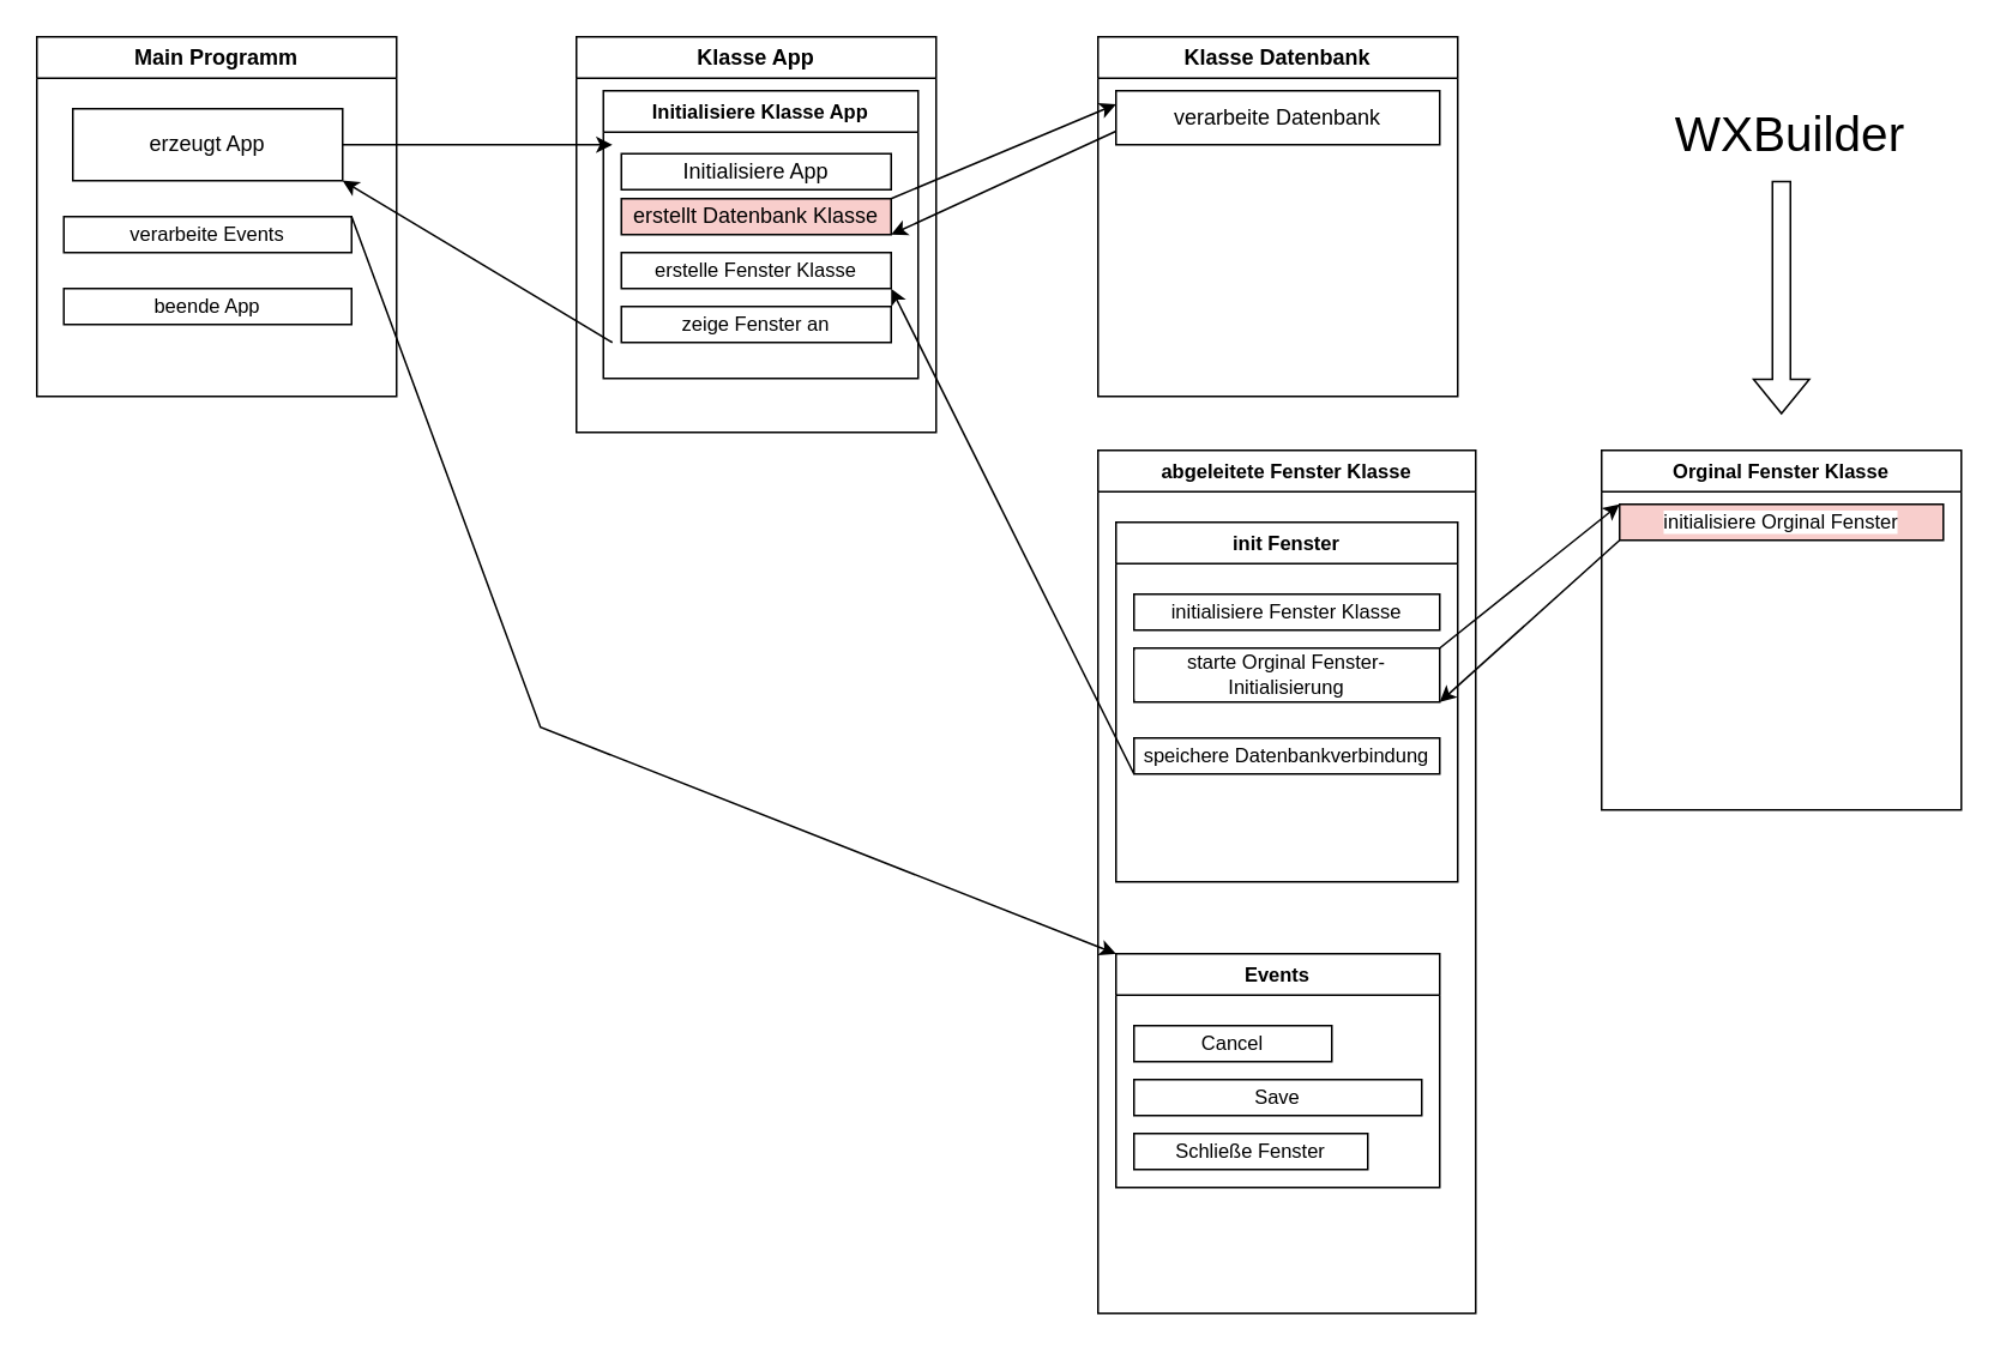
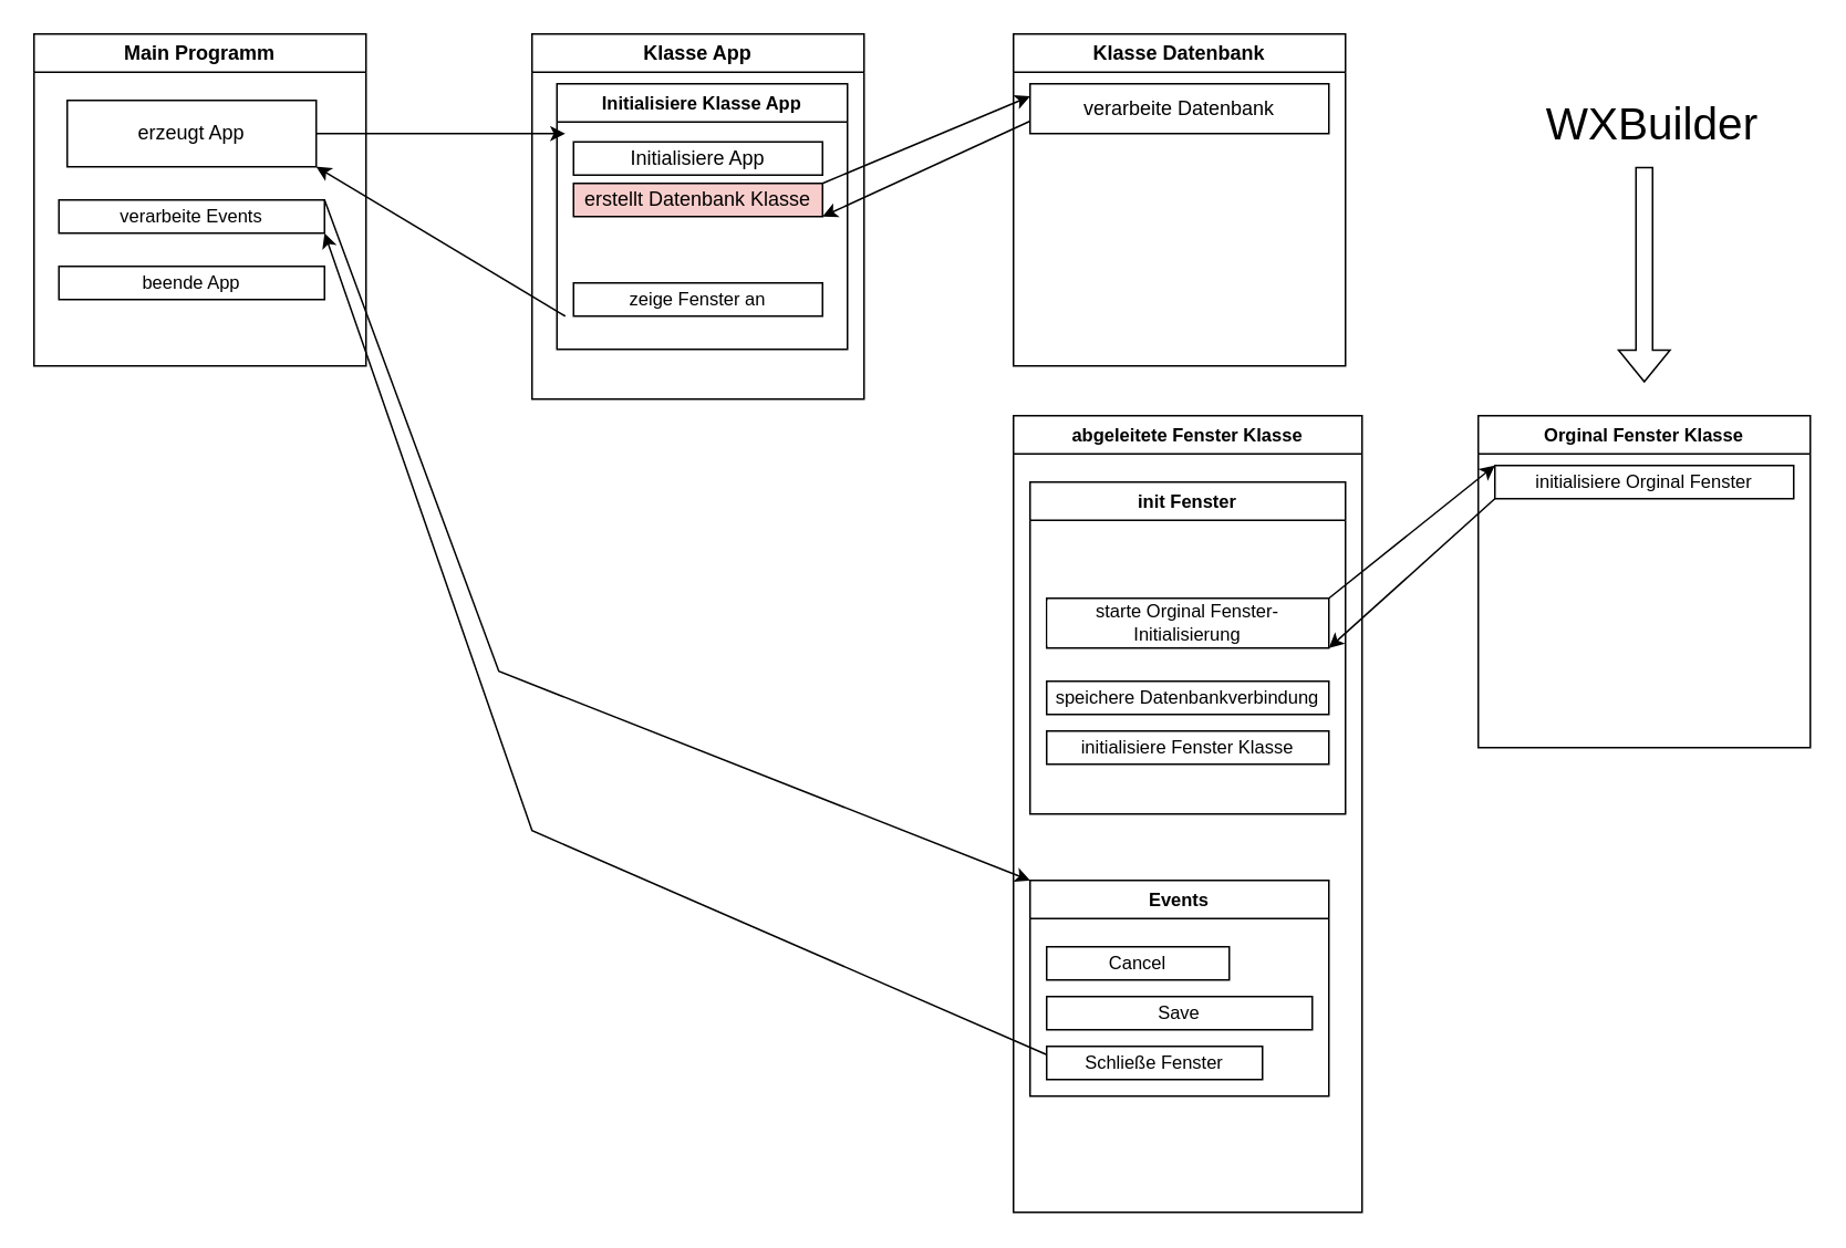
  <mxCell id="0" />
  <mxCell id="1" parent="0" />
  <mxCell id="2" value="Main Programm" style="swimlane;whiteSpace=wrap;html=1;" vertex="1" parent="1"><mxGeometry x="20" y="20" width="200" height="200" as="geometry" /></mxCell>
  <mxCell id="3" value="erzeugt App" style="whiteSpace=wrap;html=1;" vertex="1" parent="2"><mxGeometry x="20" y="40" width="150" height="40" as="geometry" /></mxCell>
  <mxCell id="4" value="verarbeite Events" style="rounded=0;whiteSpace=wrap;html=1;fontFamily=Helvetica;fontSize=11;fontColor=default;labelBackgroundColor=default;" vertex="1" parent="2"><mxGeometry x="15" y="100" width="160" height="20" as="geometry" /></mxCell>
  <mxCell id="5" value="beende App" style="rounded=0;whiteSpace=wrap;html=1;fontFamily=Helvetica;fontSize=11;fontColor=default;labelBackgroundColor=default;" vertex="1" parent="2"><mxGeometry x="15" y="140" width="160" height="20" as="geometry" /></mxCell>
  <mxCell id="6" value="Klasse App" style="swimlane;whiteSpace=wrap;html=1;" vertex="1" parent="1"><mxGeometry x="320" y="20" width="200" height="220" as="geometry" /></mxCell>
  <mxCell id="7" value="Initialisiere Klasse App" style="swimlane;whiteSpace=wrap;html=1;fontFamily=Helvetica;fontSize=11;fontColor=default;labelBackgroundColor=default;" vertex="1" parent="6"><mxGeometry x="15" y="30" width="175" height="160" as="geometry" /></mxCell>
  <mxCell id="8" value="Initialisiere App" style="rounded=0;whiteSpace=wrap;html=1;" vertex="1" parent="7"><mxGeometry x="10" y="35" width="150" height="20" as="geometry" /></mxCell>
  <mxCell id="9" value="erstellt Datenbank Klasse" style="rounded=0;whiteSpace=wrap;html=1;fillColor=#f8cecc;" vertex="1" parent="7"><mxGeometry x="10" y="60" width="150" height="20" as="geometry" /></mxCell>
- <mxCell id="10" value="erstelle Fenster Klasse" style="rounded=0;whiteSpace=wrap;html=1;fontFamily=Helvetica;fontSize=11;fontColor=default;labelBackgroundColor=default;" vertex="1" parent="7"><mxGeometry x="10" y="90" width="150" height="20" as="geometry" /></mxCell>
  <mxCell id="11" value="zeige Fenster an" style="rounded=0;whiteSpace=wrap;html=1;fontFamily=Helvetica;fontSize=11;fontColor=default;labelBackgroundColor=default;" vertex="1" parent="7"><mxGeometry x="10" y="120" width="150" height="20" as="geometry" /></mxCell>
  <mxCell id="12" style="edgeStyle=orthogonalEdgeStyle;rounded=0;orthogonalLoop=1;jettySize=auto;html=1;" edge="1" parent="1" source="3"><mxGeometry relative="1" as="geometry"><mxPoint x="340" y="80" as="targetPoint" /></mxGeometry></mxCell>
  <mxCell id="13" value="Klasse Datenbank" style="swimlane;whiteSpace=wrap;html=1;" vertex="1" parent="1"><mxGeometry x="610" y="20" width="200" height="200" as="geometry" /></mxCell>
  <mxCell id="14" value="verarbeite Datenbank" style="rounded=0;whiteSpace=wrap;html=1;" vertex="1" parent="13"><mxGeometry x="10" y="30" width="180" height="30" as="geometry" /></mxCell>
  <mxCell id="15" style="rounded=0;orthogonalLoop=1;jettySize=auto;html=1;entryX=0;entryY=0.25;entryDx=0;entryDy=0;exitX=1;exitY=0;exitDx=0;exitDy=0;" edge="1" parent="1" source="9" target="14"><mxGeometry relative="1" as="geometry" /></mxCell>
  <mxCell id="16" style="rounded=0;orthogonalLoop=1;jettySize=auto;html=1;exitX=0;exitY=0.75;exitDx=0;exitDy=0;entryX=1;entryY=1;entryDx=0;entryDy=0;" edge="1" parent="1" source="14" target="9"><mxGeometry relative="1" as="geometry" /></mxCell>
  <mxCell id="17" value="abgeleitete Fenster Klasse" style="swimlane;whiteSpace=wrap;html=1;fontFamily=Helvetica;fontSize=11;fontColor=default;labelBackgroundColor=default;" vertex="1" parent="1"><mxGeometry x="610" y="250" width="210" height="480" as="geometry" /></mxCell>
  <mxCell id="18" value="Events" style="swimlane;whiteSpace=wrap;html=1;fontFamily=Helvetica;fontSize=11;fontColor=default;labelBackgroundColor=default;" vertex="1" parent="17"><mxGeometry x="10" y="280" width="180" height="130" as="geometry" /></mxCell>
  <mxCell id="19" value="Cancel" style="rounded=0;whiteSpace=wrap;html=1;fontFamily=Helvetica;fontSize=11;fontColor=default;labelBackgroundColor=default;" vertex="1" parent="18"><mxGeometry x="10" y="40" width="110" height="20" as="geometry" /></mxCell>
  <mxCell id="20" value="Schließe Fenster" style="rounded=0;whiteSpace=wrap;html=1;fontFamily=Helvetica;fontSize=11;fontColor=default;labelBackgroundColor=default;" vertex="1" parent="18"><mxGeometry x="10" y="100" width="130" height="20" as="geometry" /></mxCell>
  <mxCell id="21" value="Save" style="rounded=0;whiteSpace=wrap;html=1;fontFamily=Helvetica;fontSize=11;fontColor=default;labelBackgroundColor=default;" vertex="1" parent="18"><mxGeometry x="10" y="70" width="160" height="20" as="geometry" /></mxCell>
  <mxCell id="22" style="edgeStyle=none;rounded=0;orthogonalLoop=1;jettySize=auto;html=1;exitX=0.5;exitY=1;exitDx=0;exitDy=0;strokeColor=default;align=center;verticalAlign=middle;fontFamily=Helvetica;fontSize=11;fontColor=default;labelBackgroundColor=default;endArrow=classic;" edge="1" parent="18" source="20" target="20"><mxGeometry relative="1" as="geometry" /></mxCell>
  <mxCell id="23" value="init Fenster" style="swimlane;whiteSpace=wrap;html=1;fontFamily=Helvetica;fontSize=11;fontColor=default;labelBackgroundColor=default;startSize=23;" vertex="1" parent="17"><mxGeometry x="10" y="40" width="190" height="200" as="geometry" /></mxCell>
- <mxCell id="24" value="initialisiere Fenster Klasse" style="rounded=0;whiteSpace=wrap;html=1;fontFamily=Helvetica;fontSize=11;fontColor=default;labelBackgroundColor=default;" vertex="1" parent="23"><mxGeometry x="10" y="40" width="170" height="20" as="geometry" /></mxCell>
+ <mxCell id="24" value="initialisiere Fenster Klasse" style="rounded=0;whiteSpace=wrap;html=1;fontFamily=Helvetica;fontSize=11;fontColor=default;labelBackgroundColor=default;" vertex="1" parent="23"><mxGeometry x="10" y="150" width="170" height="20" as="geometry" /></mxCell>
  <mxCell id="25" style="edgeStyle=none;rounded=0;orthogonalLoop=1;jettySize=auto;html=1;entryX=0;entryY=0.5;entryDx=0;entryDy=0;strokeColor=default;align=center;verticalAlign=middle;fontFamily=Helvetica;fontSize=11;fontColor=default;labelBackgroundColor=default;endArrow=classic;" edge="1" parent="23" source="24" target="24"><mxGeometry relative="1" as="geometry" /></mxCell>
  <mxCell id="26" value="starte Orginal Fenster-Initialisierung" style="rounded=0;whiteSpace=wrap;html=1;fontFamily=Helvetica;fontSize=11;fontColor=default;labelBackgroundColor=default;" vertex="1" parent="23"><mxGeometry x="10" y="70" width="170" height="30" as="geometry" /></mxCell>
  <mxCell id="27" value="speichere Datenbankverbindung" style="rounded=0;whiteSpace=wrap;html=1;fontFamily=Helvetica;fontSize=11;fontColor=default;labelBackgroundColor=default;" vertex="1" parent="23"><mxGeometry x="10" y="120" width="170" height="20" as="geometry" /></mxCell>
  <mxCell id="28" value="Orginal Fenster Klasse" style="swimlane;whiteSpace=wrap;html=1;fontFamily=Helvetica;fontSize=11;fontColor=default;labelBackgroundColor=default;" vertex="1" parent="1"><mxGeometry x="890" y="250" width="200" height="200" as="geometry" /></mxCell>
- <mxCell id="29" value="initialisiere Orginal Fenster" style="rounded=0;whiteSpace=wrap;html=1;fontFamily=Helvetica;fontSize=11;fontColor=default;labelBackgroundColor=default;fillColor=#f8cecc;" vertex="1" parent="28"><mxGeometry x="10" y="30" width="180" height="20" as="geometry" /></mxCell>
+ <mxCell id="29" value="initialisiere Orginal Fenster" style="rounded=0;whiteSpace=wrap;html=1;fontFamily=Helvetica;fontSize=11;fontColor=default;labelBackgroundColor=default;" vertex="1" parent="28"><mxGeometry x="10" y="30" width="180" height="20" as="geometry" /></mxCell>
  <mxCell id="30" style="edgeStyle=none;rounded=0;orthogonalLoop=1;jettySize=auto;html=1;entryX=0;entryY=0;entryDx=0;entryDy=0;strokeColor=default;align=center;verticalAlign=middle;fontFamily=Helvetica;fontSize=11;fontColor=default;labelBackgroundColor=default;endArrow=classic;exitX=1;exitY=0;exitDx=0;exitDy=0;" edge="1" parent="1" source="26" target="29"><mxGeometry relative="1" as="geometry" /></mxCell>
  <mxCell id="31" style="edgeStyle=none;rounded=0;orthogonalLoop=1;jettySize=auto;html=1;entryX=1;entryY=1;entryDx=0;entryDy=0;strokeColor=default;align=center;verticalAlign=middle;fontFamily=Helvetica;fontSize=11;fontColor=default;labelBackgroundColor=default;endArrow=classic;exitX=0;exitY=1;exitDx=0;exitDy=0;exitPerimeter=0;" edge="1" parent="1" source="29" target="26"><mxGeometry relative="1" as="geometry" /></mxCell>
- <mxCell id="32" style="edgeStyle=none;rounded=0;orthogonalLoop=1;jettySize=auto;html=1;entryX=1;entryY=1;entryDx=0;entryDy=0;strokeColor=default;align=center;verticalAlign=middle;fontFamily=Helvetica;fontSize=11;fontColor=default;labelBackgroundColor=default;endArrow=classic;exitX=0;exitY=1;exitDx=0;exitDy=0;" edge="1" parent="1" source="27" target="10"><mxGeometry relative="1" as="geometry" /></mxCell>
  <mxCell id="33" style="edgeStyle=none;rounded=0;orthogonalLoop=1;jettySize=auto;html=1;entryX=0;entryY=0;entryDx=0;entryDy=0;strokeColor=default;align=center;verticalAlign=middle;fontFamily=Helvetica;fontSize=11;fontColor=default;labelBackgroundColor=default;endArrow=classic;exitX=1;exitY=0;exitDx=0;exitDy=0;" edge="1" parent="1" source="4"><mxGeometry relative="1" as="geometry"><mxPoint x="620" y="530" as="targetPoint" /><Array as="points"><mxPoint x="300" y="404" /></Array></mxGeometry></mxCell>
+ <mxCell id="34" style="edgeStyle=none;rounded=0;orthogonalLoop=1;jettySize=auto;html=1;entryX=1;entryY=1;entryDx=0;entryDy=0;strokeColor=default;align=center;verticalAlign=middle;fontFamily=Helvetica;fontSize=11;fontColor=default;labelBackgroundColor=default;endArrow=classic;exitX=0;exitY=0.25;exitDx=0;exitDy=0;" edge="1" parent="1" source="20" target="4"><mxGeometry relative="1" as="geometry"><mxPoint x="620" y="626" as="sourcePoint" /><Array as="points"><mxPoint x="320" y="500" /></Array></mxGeometry></mxCell>
  <mxCell id="35" style="edgeStyle=none;rounded=0;orthogonalLoop=1;jettySize=auto;html=1;entryX=1;entryY=1;entryDx=0;entryDy=0;strokeColor=default;align=center;verticalAlign=middle;fontFamily=Helvetica;fontSize=11;fontColor=default;labelBackgroundColor=default;endArrow=classic;" edge="1" parent="1" target="3"><mxGeometry relative="1" as="geometry"><mxPoint x="340" y="190" as="sourcePoint" /></mxGeometry></mxCell>
  <mxCell id="36" value="&lt;font style=&quot;font-size: 27px;&quot;&gt;WXBuilder&lt;/font&gt;" style="text;html=1;align=center;verticalAlign=middle;whiteSpace=wrap;rounded=0;fontFamily=Helvetica;fontSize=11;fontColor=default;labelBackgroundColor=default;" vertex="1" parent="1"><mxGeometry x="910" y="60" width="170" height="30" as="geometry" /></mxCell>
  <mxCell id="37" value="" style="shape=flexArrow;endArrow=classic;html=1;rounded=0;strokeColor=default;align=center;verticalAlign=middle;fontFamily=Helvetica;fontSize=11;fontColor=default;labelBackgroundColor=default;" edge="1" parent="1"><mxGeometry width="50" height="50" relative="1" as="geometry"><mxPoint x="990" y="100" as="sourcePoint" /><mxPoint x="990" y="230" as="targetPoint" /></mxGeometry></mxCell>
